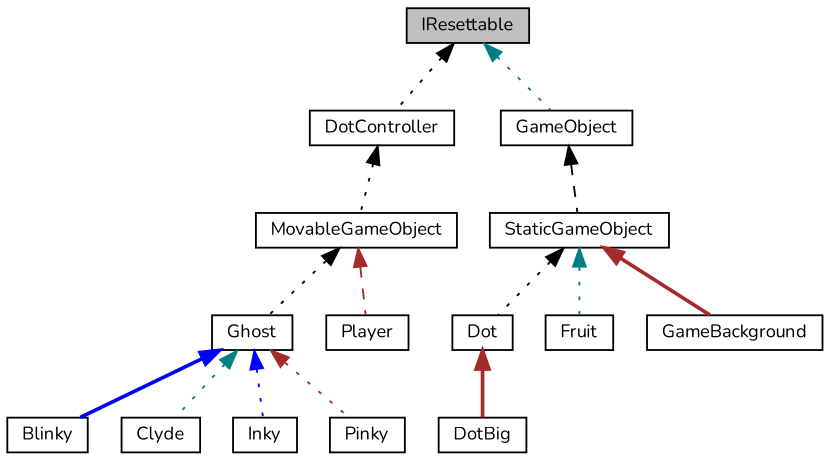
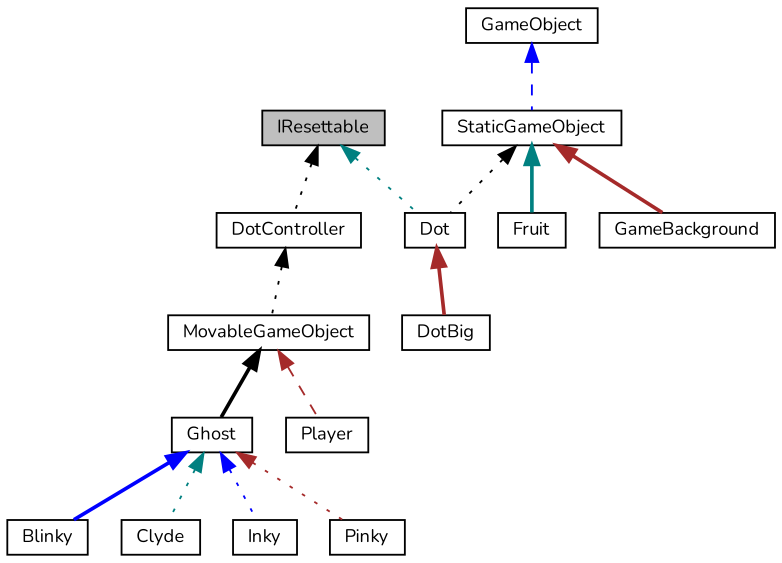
  digraph {
    fontname=Nunito
    node [color=black fillcolor=white fontname=Nunito fontsize=10 shape=record style=filled]
    edge [color=black dir=back fontname=Nunito fontsize=10 labelfontname=Helvetica labelfontsize=10 style=dotted]
    n1 [fillcolor=grey75 fontcolor=black height=0.2 label=IResettable width=0.4]
    n2 [height=0.2 label=DotController width=0.4]
    n3 [height=0.2 label=GameObject width=0.4]
    n4 [height=0.2 label=MovableGameObject width=0.4]
    n5 [height=0.2 label=StaticGameObject width=0.4]
    n6 [height=0.2 label=Ghost width=0.4]
    n7 [height=0.2 label=Player width=0.4]
    n8 [height=0.2 label=Dot width=0.4]
    n9 [height=0.2 label=Fruit width=0.4]
    n10 [height=0.2 label=GameBackground width=0.4]
    n11 [height=0.2 label=Blinky width=0.4]
    n12 [height=0.2 label=Clyde width=0.4]
    n13 [height=0.2 label=Inky width=0.4]
    n14 [height=0.2 label=Pinky width=0.4]
    n15 [height=0.2 label=DotBig width=0.4]
    n1 -> n2
-   n1 -> n3 [color=teal]
+   n1 -> n8 [color=teal]
    n2 -> n4
-   n3 -> n5 [style=dashed]
-   n4 -> n6
+   n3 -> n5 [color=blue style=dashed]
+   n4 -> n6 [style=bold]
    n4 -> n7 [color=brown style=dashed]
    n5 -> n8
-   n5 -> n9 [color=teal]
+   n5 -> n9 [color=teal style=bold]
    n5 -> n10 [color=brown style=bold]
    n6 -> n11 [color=blue style=bold]
    n6 -> n12 [color=teal]
    n6 -> n13 [color=blue]
    n6 -> n14 [color=brown]
    n8 -> n15 [color=brown style=bold]
  }
